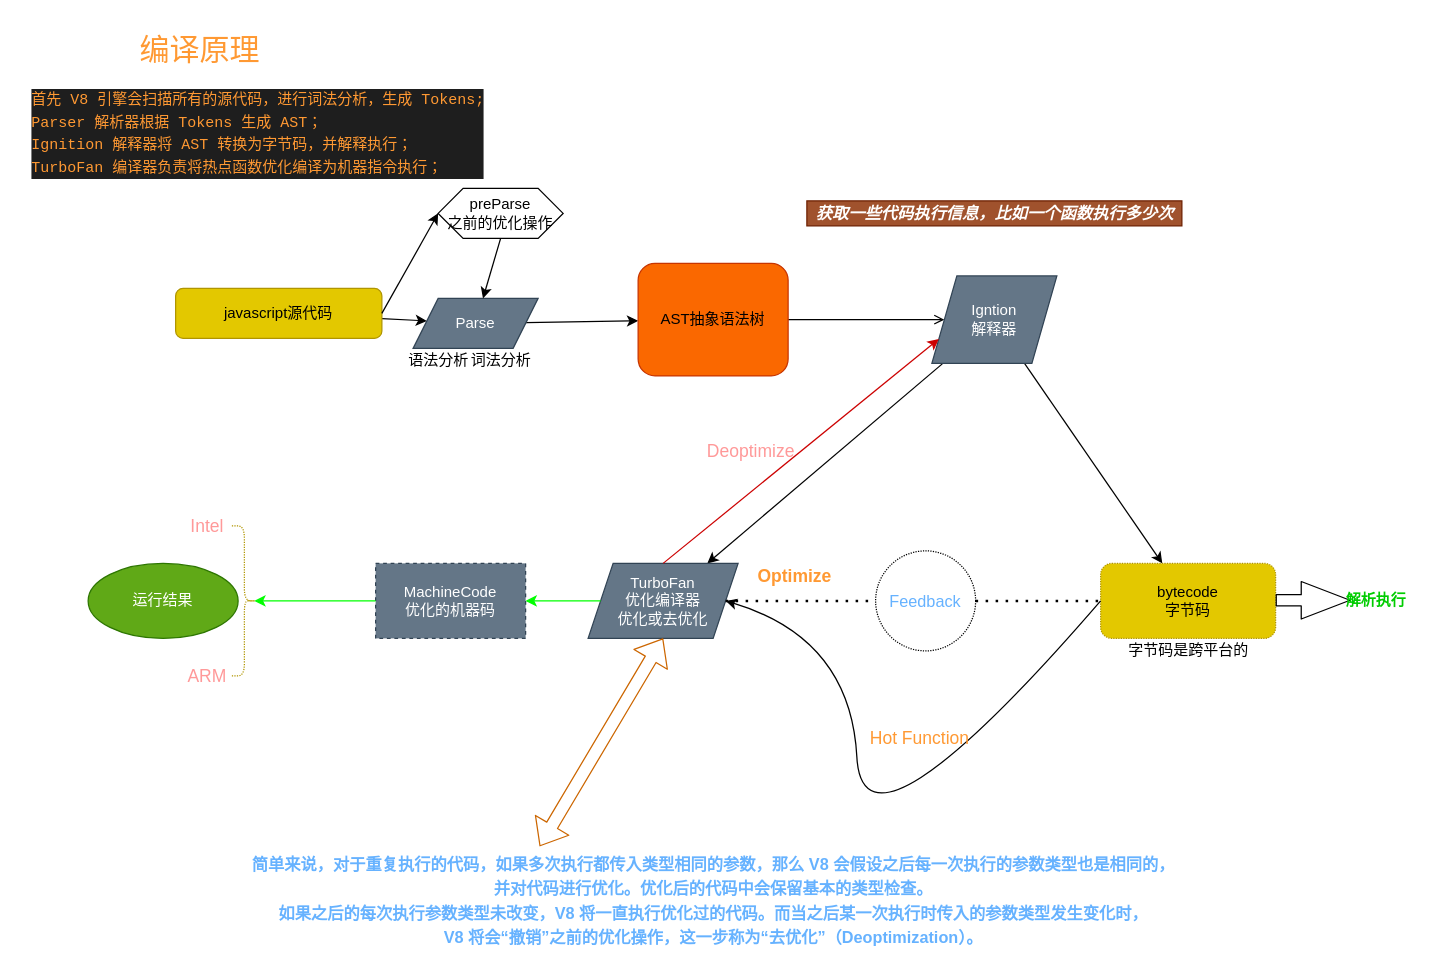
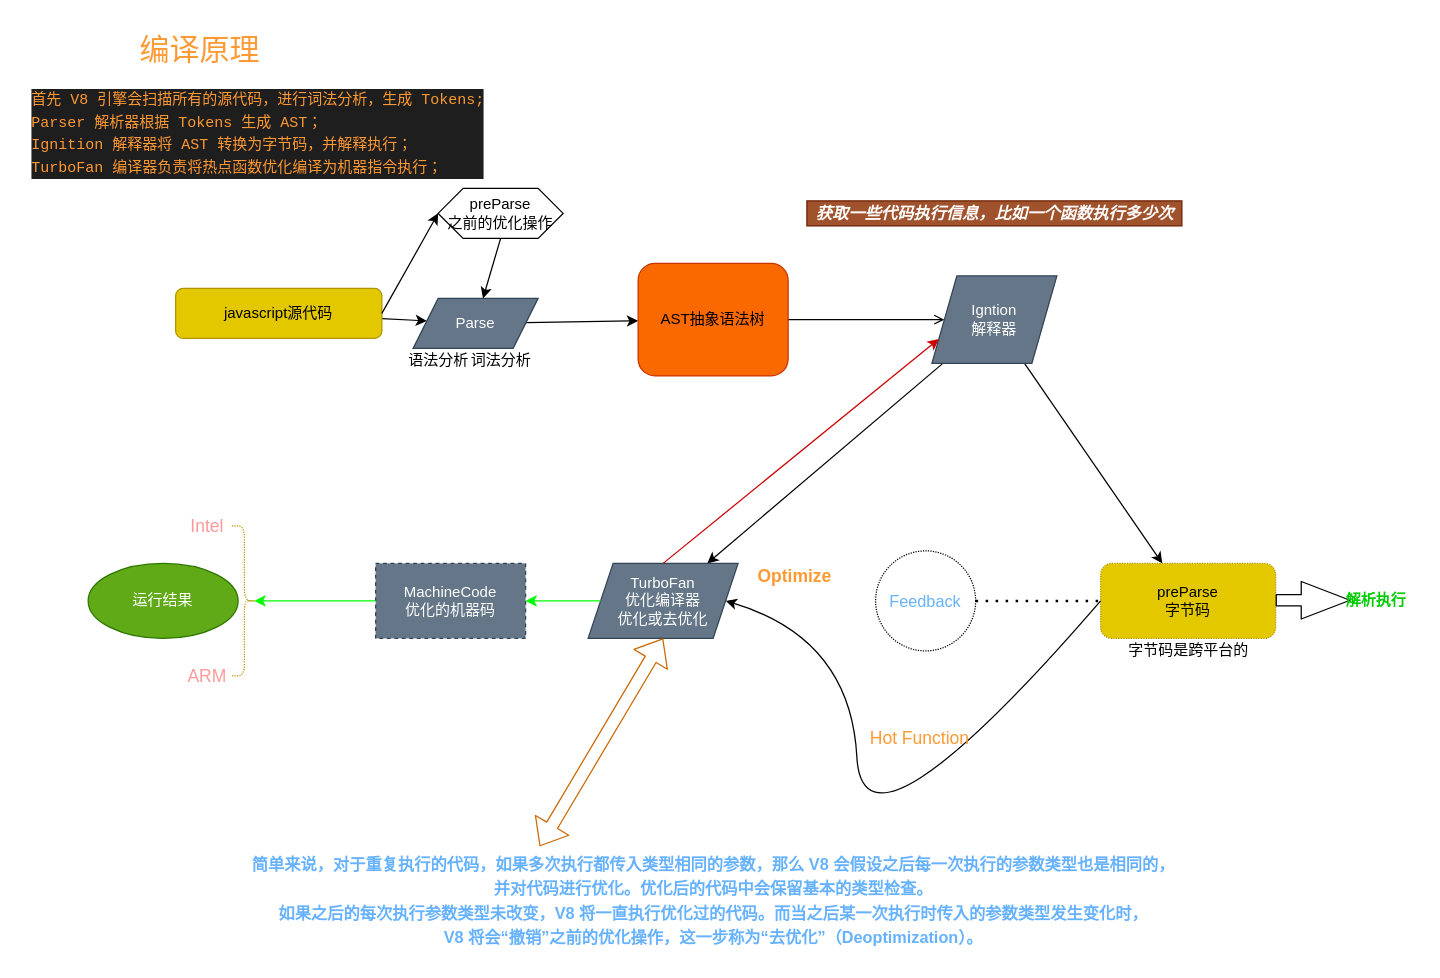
  <mxCell id="0" />
  <mxCell id="1" parent="0" />
  <mxCell id="2" value="" style="edgeStyle=none;html=1;" parent="1" source="3" target="5" edge="1"><mxGeometry relative="1" as="geometry" /></mxCell>
  <mxCell id="3" value="javascript源代码&lt;br&gt;" style="rounded=1;whiteSpace=wrap;html=1;fillColor=#e3c800;fontColor=#000000;strokeColor=#B09500;" parent="1" vertex="1"><mxGeometry x="140" y="230" width="165" height="40" as="geometry" /></mxCell>
  <mxCell id="4" value="" style="edgeStyle=none;html=1;" parent="1" source="5" target="7" edge="1"><mxGeometry relative="1" as="geometry" /></mxCell>
  <mxCell id="5" value="Parse" style="shape=parallelogram;perimeter=parallelogramPerimeter;whiteSpace=wrap;html=1;fixedSize=1;fillColor=#647687;fontColor=#ffffff;strokeColor=#314354;" parent="1" vertex="1"><mxGeometry x="330" y="238" width="100" height="40" as="geometry" /></mxCell>
  <mxCell id="6" value="" style="edgeStyle=none;html=1;endArrow=open;" parent="1" source="7" target="10" edge="1"><mxGeometry relative="1" as="geometry" /></mxCell>
  <mxCell id="7" value="AST抽象语法树" style="rounded=1;whiteSpace=wrap;html=1;fillColor=#fa6800;fontColor=#000000;strokeColor=#C73500;" parent="1" vertex="1"><mxGeometry x="510" y="210" width="120" height="90" as="geometry" /></mxCell>
  <mxCell id="8" value="" style="edgeStyle=none;html=1;" parent="1" source="10" target="11" edge="1"><mxGeometry relative="1" as="geometry" /></mxCell>
  <mxCell id="9" value="" style="edgeStyle=none;html=1;" parent="1" source="10" target="15" edge="1"><mxGeometry relative="1" as="geometry" /></mxCell>
  <mxCell id="10" value="Igntion&lt;br&gt;解释器" style="shape=parallelogram;perimeter=parallelogramPerimeter;whiteSpace=wrap;html=1;fixedSize=1;fillColor=#647687;fontColor=#ffffff;strokeColor=#314354;" parent="1" vertex="1"><mxGeometry x="745" y="220" width="100" height="70" as="geometry" /></mxCell>
- <mxCell id="11" value="bytecode&lt;br&gt;字节码" style="rounded=1;whiteSpace=wrap;html=1;fillColor=#e3c800;fontColor=#000000;strokeColor=#B09500;dashed=1;dashPattern=1 1;sketch=0;shadow=0;glass=0;" parent="1" vertex="1"><mxGeometry x="880" y="450" width="140" height="60" as="geometry" /></mxCell>
+ <mxCell id="11" value="preParse&lt;br&gt;字节码" style="rounded=1;whiteSpace=wrap;html=1;fillColor=#e3c800;fontColor=#000000;strokeColor=#B09500;dashed=1;dashPattern=1 1;sketch=0;shadow=0;glass=0;" parent="1" vertex="1"><mxGeometry x="880" y="450" width="140" height="60" as="geometry" /></mxCell>
  <mxCell id="12" value="运行结果&lt;br&gt;" style="ellipse;whiteSpace=wrap;html=1;fillColor=#60a917;strokeColor=#2D7600;fontColor=#ffffff;rounded=1;" parent="1" vertex="1"><mxGeometry x="70" y="450" width="120" height="60" as="geometry" /></mxCell>
  <mxCell id="13" value="词法分析" style="text;html=1;align=center;verticalAlign=middle;resizable=0;points=[];autosize=1;strokeColor=none;fillColor=none;" parent="1" vertex="1"><mxGeometry x="370" y="278" width="60" height="20" as="geometry" /></mxCell>
  <mxCell id="14" value="语法分析&lt;br&gt;" style="text;html=1;align=center;verticalAlign=middle;resizable=0;points=[];autosize=1;strokeColor=none;fillColor=none;" parent="1" vertex="1"><mxGeometry x="320" y="278" width="60" height="20" as="geometry" /></mxCell>
  <mxCell id="15" value="TurboFan&lt;br&gt;优化编译器&lt;br&gt;优化或去优化" style="shape=parallelogram;perimeter=parallelogramPerimeter;whiteSpace=wrap;html=1;fixedSize=1;fillColor=#647687;strokeColor=#314354;fontColor=#ffffff;direction=west;" parent="1" vertex="1"><mxGeometry x="470" y="450" width="120" height="60" as="geometry" /></mxCell>
  <mxCell id="16" value="MachineCode&lt;br&gt;优化的机器码" style="whiteSpace=wrap;html=1;fillColor=#647687;strokeColor=#314354;fontColor=#ffffff;dashed=1;" parent="1" vertex="1"><mxGeometry x="300" y="450" width="120" height="60" as="geometry" /></mxCell>
  <mxCell id="17" value="字节码是跨平台的" style="text;html=1;align=center;verticalAlign=middle;resizable=0;points=[];autosize=1;strokeColor=none;fillColor=none;" parent="1" vertex="1"><mxGeometry x="895" y="510" width="110" height="20" as="geometry" /></mxCell>
  <mxCell id="18" value="获取一些代码执行信息，比如一个函数执行多少次" style="text;html=1;align=center;verticalAlign=middle;resizable=0;points=[];autosize=1;fontStyle=3;fontSize=13;fillColor=#a0522d;strokeColor=#6D1F00;fontColor=#ffffff;" parent="1" vertex="1"><mxGeometry x="645" y="160" width="300" height="20" as="geometry" /></mxCell>
  <mxCell id="19" value="&lt;blockquote style=&quot;margin: 0 0 0 40px ; border: none ; padding: 0px&quot;&gt;&lt;blockquote style=&quot;margin: 0px 0px 0px 40px ; border: none ; padding: 0px ; line-height: 1.5&quot;&gt;&lt;b&gt;&lt;font color=&quot;#66b2ff&quot;&gt;简单来说，对于重复执行的代码，如果多次执行都传入类型相同的参数，那么 V8 会假设之后每一次执行的参数类型也是相同的，&lt;/font&gt;&lt;/b&gt;&lt;br&gt;&lt;b&gt;&lt;font color=&quot;#66b2ff&quot;&gt;并对代码进行优化。优化后的代码中会保留基本的类型检查。&lt;/font&gt;&lt;/b&gt;&lt;br&gt;&lt;b&gt;&lt;font color=&quot;#66b2ff&quot;&gt;如果之后的每次执行参数类型未改变，V8 将一直执行优化过的代码。而当之后某一次执行时传入的参数类型发生变化时，&lt;/font&gt;&lt;/b&gt;&lt;br&gt;&lt;b&gt;&lt;font color=&quot;#66b2ff&quot;&gt;V8 将会“撤销”之前的优化操作，这一步称为“去优化”（Deoptimization）。&lt;/font&gt;&lt;/b&gt;&lt;br&gt;&lt;/blockquote&gt;&lt;/blockquote&gt;" style="text;html=1;align=center;verticalAlign=middle;resizable=0;points=[];autosize=1;strokeColor=none;fillColor=none;fontSize=13;fontColor=#CCCCCC;" parent="1" vertex="1"><mxGeometry x="115" y="680" width="830" height="80" as="geometry" /></mxCell>
  <mxCell id="20" value="Feedback" style="ellipse;whiteSpace=wrap;html=1;aspect=fixed;shadow=0;glass=0;dashed=1;dashPattern=1 1;sketch=0;fontSize=13;fontColor=#66B2FF;" parent="1" vertex="1"><mxGeometry x="700" y="440" width="80" height="80" as="geometry" /></mxCell>
  <mxCell id="21" value="Optimize" style="text;html=1;align=center;verticalAlign=middle;resizable=0;points=[];autosize=1;strokeColor=none;fillColor=none;fontSize=14;fontColor=#FF9933;fontStyle=1" parent="1" vertex="1"><mxGeometry x="600" y="450" width="70" height="20" as="geometry" /></mxCell>
  <mxCell id="22" value="" style="curved=1;endArrow=classic;html=1;fontSize=14;fontColor=#FF9933;strokeColor=default;exitX=0;exitY=0.5;exitDx=0;exitDy=0;entryX=0;entryY=0.5;entryDx=0;entryDy=0;" parent="1" source="11" target="15" edge="1"><mxGeometry width="50" height="50" relative="1" as="geometry"><mxPoint x="680" y="430" as="sourcePoint" /><mxPoint x="730" y="380" as="targetPoint" /><Array as="points"><mxPoint x="690" y="700" /><mxPoint x="680" y="510" /></Array></mxGeometry></mxCell>
  <mxCell id="23" value="Hot Function" style="text;html=1;align=center;verticalAlign=middle;resizable=0;points=[];autosize=1;strokeColor=none;fillColor=none;fontSize=14;fontColor=#FF9933;" parent="1" vertex="1"><mxGeometry x="690" y="580" width="90" height="20" as="geometry" /></mxCell>
  <mxCell id="24" value="" style="endArrow=classic;html=1;fontSize=14;fontColor=#FF9933;strokeColor=#CC0000;exitX=0.5;exitY=1;exitDx=0;exitDy=0;entryX=0;entryY=0.75;entryDx=0;entryDy=0;" parent="1" source="15" target="10" edge="1"><mxGeometry width="50" height="50" relative="1" as="geometry"><mxPoint x="680" y="430" as="sourcePoint" /><mxPoint x="740" y="280" as="targetPoint" /></mxGeometry></mxCell>
- <mxCell id="25" value="Deoptimize" style="text;html=1;align=center;verticalAlign=middle;resizable=0;points=[];autosize=1;strokeColor=none;fillColor=none;fontSize=14;fontColor=#FF9999;" parent="1" vertex="1"><mxGeometry x="555" y="350" width="90" height="20" as="geometry" /></mxCell>
  <mxCell id="26" value="" style="shape=flexArrow;endArrow=classic;startArrow=classic;html=1;fontSize=14;fontColor=#FF9999;strokeColor=#CC6600;entryX=0.5;entryY=0;entryDx=0;entryDy=0;exitX=0.381;exitY=-0.046;exitDx=0;exitDy=0;exitPerimeter=0;" parent="1" source="19" target="15" edge="1"><mxGeometry width="100" height="100" relative="1" as="geometry"><mxPoint x="440" y="630" as="sourcePoint" /><mxPoint x="540" y="530" as="targetPoint" /></mxGeometry></mxCell>
  <mxCell id="27" value="" style="shape=curlyBracket;whiteSpace=wrap;html=1;rounded=1;flipH=1;shadow=0;glass=0;dashed=1;dashPattern=1 1;sketch=0;fontSize=14;fontColor=#000000;size=0.5;fillColor=#e3c800;strokeColor=#B09500;" parent="1" vertex="1"><mxGeometry x="185" y="420" width="20" height="120" as="geometry" /></mxCell>
  <mxCell id="28" value="" style="endArrow=classic;html=1;fontSize=14;fontColor=#FF9999;strokeColor=#00FF00;exitX=0;exitY=0.5;exitDx=0;exitDy=0;entryX=0.1;entryY=0.5;entryDx=0;entryDy=0;entryPerimeter=0;fillColor=#008a00;" parent="1" source="16" target="27" edge="1"><mxGeometry width="50" height="50" relative="1" as="geometry"><mxPoint x="680" y="430" as="sourcePoint" /><mxPoint x="730" y="380" as="targetPoint" /></mxGeometry></mxCell>
  <mxCell id="29" value="Intel" style="text;html=1;align=center;verticalAlign=middle;resizable=0;points=[];autosize=1;strokeColor=none;fillColor=none;fontSize=14;fontColor=#FF9999;" parent="1" vertex="1"><mxGeometry x="145" y="410" width="40" height="20" as="geometry" /></mxCell>
  <mxCell id="30" value="ARM" style="text;html=1;align=center;verticalAlign=middle;resizable=0;points=[];autosize=1;strokeColor=none;fillColor=none;fontSize=14;fontColor=#FF9999;" parent="1" vertex="1"><mxGeometry x="140" y="530" width="50" height="20" as="geometry" /></mxCell>
  <mxCell id="31" value="" style="endArrow=classic;html=1;exitX=1;exitY=0.5;exitDx=0;exitDy=0;entryX=0;entryY=0.5;entryDx=0;entryDy=0;entryPerimeter=0;" edge="1" parent="1" source="3" target="32"><mxGeometry width="50" height="50" relative="1" as="geometry"><mxPoint x="260" y="250" as="sourcePoint" /><mxPoint x="340" y="180" as="targetPoint" /></mxGeometry></mxCell>
  <mxCell id="32" value="preParse&lt;br&gt;之前的优化操作" style="shape=hexagon;perimeter=hexagonPerimeter2;whiteSpace=wrap;html=1;fixedSize=1;" vertex="1" parent="1"><mxGeometry x="350" y="150" width="100" height="40" as="geometry" /></mxCell>
  <mxCell id="33" value="" style="endArrow=classic;html=1;exitX=0.5;exitY=1;exitDx=0;exitDy=0;" edge="1" parent="1" source="32" target="5"><mxGeometry width="50" height="50" relative="1" as="geometry"><mxPoint x="560" y="530" as="sourcePoint" /><mxPoint x="610" y="480" as="targetPoint" /></mxGeometry></mxCell>
  <mxCell id="34" value="" style="endArrow=none;dashed=1;html=1;dashPattern=1 3;strokeWidth=2;entryX=0;entryY=0.5;entryDx=0;entryDy=0;exitX=1;exitY=0.5;exitDx=0;exitDy=0;" edge="1" parent="1" source="20" target="11"><mxGeometry width="50" height="50" relative="1" as="geometry"><mxPoint x="560" y="530" as="sourcePoint" /><mxPoint x="610" y="480" as="targetPoint" /></mxGeometry></mxCell>
- <mxCell id="35" value="" style="endArrow=none;dashed=1;html=1;dashPattern=1 3;strokeWidth=2;entryX=0;entryY=0.5;entryDx=0;entryDy=0;exitX=0;exitY=0.5;exitDx=0;exitDy=0;" edge="1" parent="1" source="15" target="20"><mxGeometry width="50" height="50" relative="1" as="geometry"><mxPoint x="680" y="480" as="sourcePoint" /><mxPoint x="850" y="480" as="targetPoint" /></mxGeometry></mxCell>
  <mxCell id="36" value="" style="shape=flexArrow;endArrow=classic;html=1;width=9;endSize=12.67;" edge="1" parent="1"><mxGeometry width="50" height="50" relative="1" as="geometry"><mxPoint x="1020" y="479.5" as="sourcePoint" /><mxPoint x="1080" y="479.5" as="targetPoint" /></mxGeometry></mxCell>
  <mxCell id="37" value="&lt;b&gt;&lt;font color=&quot;#00cc00&quot;&gt;解析执行&lt;/font&gt;&lt;/b&gt;" style="text;html=1;align=center;verticalAlign=middle;resizable=0;points=[];autosize=1;strokeColor=none;fillColor=none;" vertex="1" parent="1"><mxGeometry x="1070" y="470" width="60" height="20" as="geometry" /></mxCell>
  <mxCell id="38" value="" style="endArrow=classic;html=1;fontColor=#00CC00;strokeColor=#00FF00;exitX=1;exitY=0.5;exitDx=0;exitDy=0;entryX=1;entryY=0.5;entryDx=0;entryDy=0;" edge="1" parent="1" source="15" target="16"><mxGeometry width="50" height="50" relative="1" as="geometry"><mxPoint x="580" y="550" as="sourcePoint" /><mxPoint x="630" y="500" as="targetPoint" /></mxGeometry></mxCell>
  <mxCell id="39" value="&lt;h1&gt;&lt;span style=&quot;font-weight: normal&quot;&gt;&lt;font color=&quot;#ff9933&quot;&gt;&amp;nbsp; &amp;nbsp; &amp;nbsp; &amp;nbsp; &amp;nbsp; &amp;nbsp; &amp;nbsp;编译原理&lt;/font&gt;&lt;/span&gt;&lt;/h1&gt;&lt;div&gt;&lt;div style=&quot;background-color: rgb(30 , 30 , 30) ; font-family: &amp;#34;menlo&amp;#34; , &amp;#34;monaco&amp;#34; , &amp;#34;courier new&amp;#34; , monospace ; line-height: 18px&quot;&gt;&lt;div&gt;&lt;font color=&quot;#ff9933&quot;&gt;首先 V8 引擎会扫描所有的源代码，进行词法分析，生成 Tokens;&lt;/font&gt;&lt;/div&gt;&lt;div&gt;&lt;font color=&quot;#ff9933&quot;&gt;Parser 解析器根据 Tokens 生成 AST；&lt;/font&gt;&lt;/div&gt;&lt;div&gt;&lt;font color=&quot;#ff9933&quot;&gt;Ignition 解释器将 AST 转换为字节码，并解释执行；&lt;/font&gt;&lt;/div&gt;&lt;div&gt;&lt;font color=&quot;#ff9933&quot;&gt;TurboFan 编译器负责将热点函数优化编译为机器指令执行；&lt;/font&gt;&lt;/div&gt;&lt;/div&gt;&lt;/div&gt;" style="text;html=1;strokeColor=none;fillColor=none;spacing=5;spacingTop=-20;whiteSpace=wrap;overflow=hidden;rounded=0;fontColor=#00CC00;align=left;" vertex="1" parent="1"><mxGeometry x="20" y="20" width="380" height="140" as="geometry" /></mxCell>
